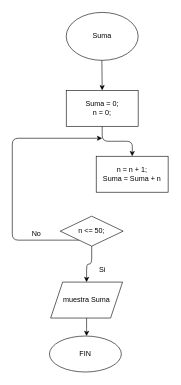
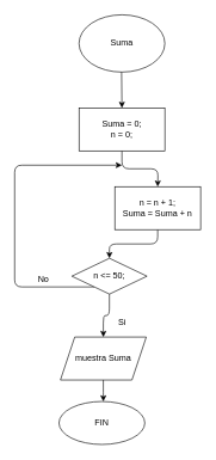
  <mxCell id="0" />
  <mxCell id="1" parent="0" />
  <mxCell id="2" value="Suma" style="ellipse;whiteSpace=wrap;html=1;" vertex="1" parent="1"><mxGeometry x="110" y="20" width="120" height="80" as="geometry" /></mxCell>
  <mxCell id="3" value="" style="endArrow=classic;html=1;" edge="1" parent="1"><mxGeometry width="50" height="50" relative="1" as="geometry"><mxPoint x="169.5" y="100" as="sourcePoint" /><mxPoint x="170" y="150" as="targetPoint" /></mxGeometry></mxCell>
  <mxCell id="4" style="edgeStyle=orthogonalEdgeStyle;rounded=1;orthogonalLoop=1;jettySize=auto;html=1;" edge="1" parent="1" source="5"><mxGeometry relative="1" as="geometry"><mxPoint x="220" y="260" as="targetPoint" /></mxGeometry></mxCell>
  <mxCell id="5" value="Suma = 0;&lt;br&gt;n = 0;" style="rounded=0;whiteSpace=wrap;html=1;" vertex="1" parent="1"><mxGeometry x="110" y="150" width="120" height="60" as="geometry" /></mxCell>
  <mxCell id="6" value="" style="endArrow=classic;html=1;strokeColor=none;rounded=1;" edge="1" parent="1" source="8"><mxGeometry width="50" height="50" relative="1" as="geometry"><mxPoint x="170" y="240" as="sourcePoint" /><mxPoint x="230" y="300" as="targetPoint" /><Array as="points"><mxPoint x="170" y="260" /><mxPoint x="230" y="260" /></Array></mxGeometry></mxCell>
+ <mxCell id="7" style="edgeStyle=orthogonalEdgeStyle;rounded=1;orthogonalLoop=1;jettySize=auto;html=1;" edge="1" parent="1" source="8" target="12"><mxGeometry relative="1" as="geometry"><mxPoint x="140" y="350" as="targetPoint" /></mxGeometry></mxCell>
  <mxCell id="8" value="n = n + 1;&lt;br&gt;Suma = Suma + n" style="rounded=0;whiteSpace=wrap;html=1;" vertex="1" parent="1"><mxGeometry x="160" y="260" width="120" height="60" as="geometry" /></mxCell>
  <mxCell id="9" value="" style="endArrow=classic;html=1;strokeColor=none;rounded=1;" edge="1" parent="1" target="8"><mxGeometry width="50" height="50" relative="1" as="geometry"><mxPoint x="170" y="240" as="sourcePoint" /><mxPoint x="230" y="300" as="targetPoint" /><Array as="points" /></mxGeometry></mxCell>
  <mxCell id="10" style="edgeStyle=orthogonalEdgeStyle;rounded=1;orthogonalLoop=1;jettySize=auto;html=1;exitX=0.5;exitY=1;exitDx=0;exitDy=0;entryX=0.5;entryY=0;entryDx=0;entryDy=0;" edge="1" parent="1" source="12" target="14"><mxGeometry relative="1" as="geometry" /></mxCell>
  <mxCell id="11" style="edgeStyle=orthogonalEdgeStyle;rounded=1;orthogonalLoop=1;jettySize=auto;html=1;" edge="1" parent="1" source="12"><mxGeometry relative="1" as="geometry"><mxPoint x="170" y="230" as="targetPoint" /><Array as="points"><mxPoint x="20" y="400" /><mxPoint x="20" y="230" /></Array></mxGeometry></mxCell>
  <mxCell id="12" value="n &amp;lt;= 50;" style="rhombus;whiteSpace=wrap;html=1;" vertex="1" parent="1"><mxGeometry x="100" y="360" width="105" height="50" as="geometry" /></mxCell>
  <mxCell id="13" style="edgeStyle=orthogonalEdgeStyle;rounded=1;orthogonalLoop=1;jettySize=auto;html=1;" edge="1" parent="1" source="14"><mxGeometry relative="1" as="geometry"><mxPoint x="144" y="560" as="targetPoint" /></mxGeometry></mxCell>
  <mxCell id="14" value="muestra Suma" style="shape=parallelogram;perimeter=parallelogramPerimeter;whiteSpace=wrap;html=1;fixedSize=1;" vertex="1" parent="1"><mxGeometry x="84" y="470" width="120" height="60" as="geometry" /></mxCell>
  <mxCell id="15" value="Si" style="text;html=1;align=center;verticalAlign=middle;resizable=0;points=[];autosize=1;" vertex="1" parent="1"><mxGeometry x="155" y="440" width="30" height="20" as="geometry" /></mxCell>
  <mxCell id="16" value="No" style="text;html=1;align=center;verticalAlign=middle;resizable=0;points=[];autosize=1;" vertex="1" parent="1"><mxGeometry x="45" y="380" width="30" height="20" as="geometry" /></mxCell>
  <mxCell id="17" value="FIN" style="ellipse;whiteSpace=wrap;html=1;" vertex="1" parent="1"><mxGeometry x="82" y="560" width="120" height="60" as="geometry" /></mxCell>
